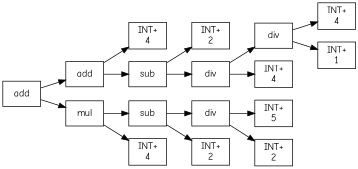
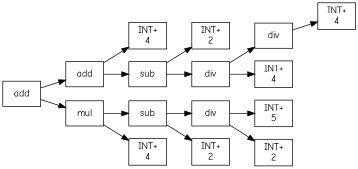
  digraph {
    rankdir=LR
    fontname="Comic Neue"
    node [shape=box fontname="Comic Neue"]
    edge [fontname="Comic Neue"]
    n1 [label=add]
    n2 [label=add]
    n3 [label=mul]
    n4 [label="INT+\n4"]
    n5 [label=sub]
    n6 [label="INT+\n2"]
    n7 [label=div]
    n8 [label=div]
    n9 [label="INT+\n4"]
    n10 [label="INT+\n4"]
-   n11 [label="INT+\n1"]
    n12 [label=sub]
    n13 [label="INT+\n4"]
    n14 [label=div]
    n15 [label="INT+\n2"]
    n16 [label="INT+\n5"]
    n17 [label="INT+\n2"]
    n1 -> n2
    n1 -> n3
    n2 -> n4
    n2 -> n5
    n3 -> n12
    n3 -> n13
    n5 -> n6
    n5 -> n7
    n7 -> n8
    n7 -> n9
    n8 -> n10
-   n8 -> n11
    n12 -> n14
    n12 -> n15
    n14 -> n16
    n14 -> n17
  }
